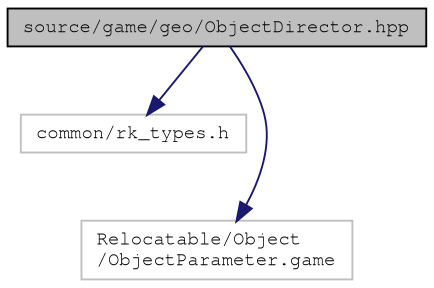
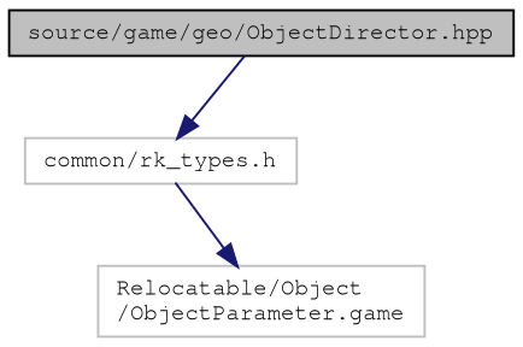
  digraph {
    node [color=grey75 fillcolor=white fontname=FreeMono fontsize=10 shape=record style=filled]
    edge [color=midnightblue fontname=FreeMono fontsize=10 labelfontname=FreeMono labelfontsize=10 style=solid]
    n1 [color=black fillcolor=grey75 fontcolor=black height=0.2 label="source/game/geo/ObjectDirector.hpp" width=0.4]
    n2 [height=0.2 label="common/rk_types.h" width=0.4]
    n3 [height=0.2 label="Relocatable/Object\l/ObjectParameter.game" width=0.4]
    n1 -> n2
-   n1 -> n3
+   n2 -> n3
  }
